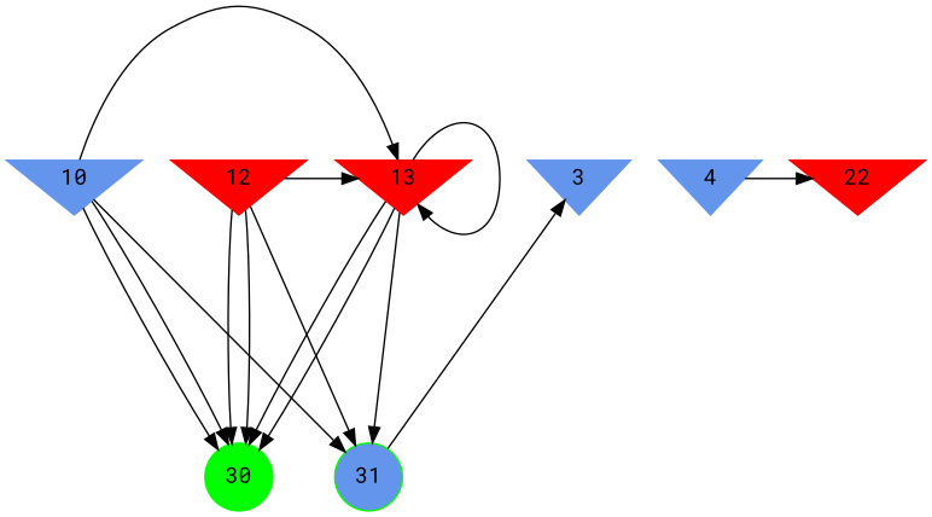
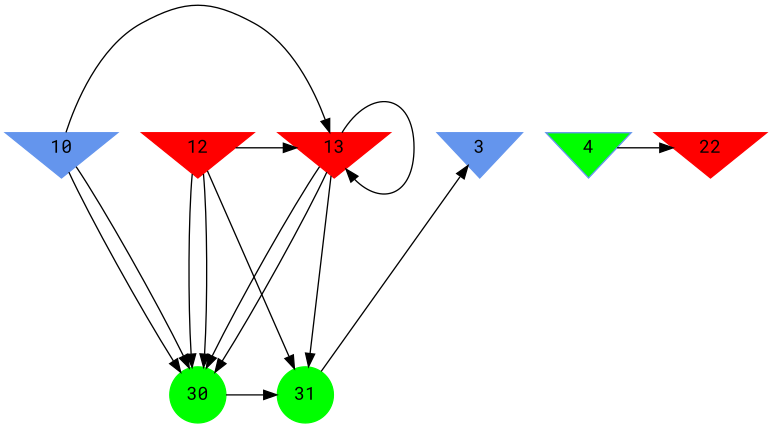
  digraph {
    fontname="Roboto Mono"
    ranksep=2.0
    node [color=cornflowerblue fontname="Roboto Mono" shape=invtriangle style=filled]
    edge [fontname="Roboto Mono"]
    3
-   4
+   4 [fillcolor=green]
    10
    12 [color=red]
    13 [color=red]
    22 [color=red]
    30 [color=green shape=circle]
-   31 [color=green shape=circle fillcolor=cornflowerblue]
+   31 [color=green shape=circle]
    subgraph sub_1 {
      rank=same
      3
      4
      10
      12
      13
      22
    }
    subgraph sub_2 {
      rank=same
    }
    subgraph sub_3 {
      rank=same
      30
      31
    }
    4 -> 22
    10 -> 13
    10 -> 30
    10 -> 30
-   10 -> 31
+   30 -> 31
    12 -> 13
    12 -> 30
    12 -> 30
    12 -> 31
    13 -> 13
    13 -> 30
    13 -> 30
    13 -> 31
    31 -> 3
  }
